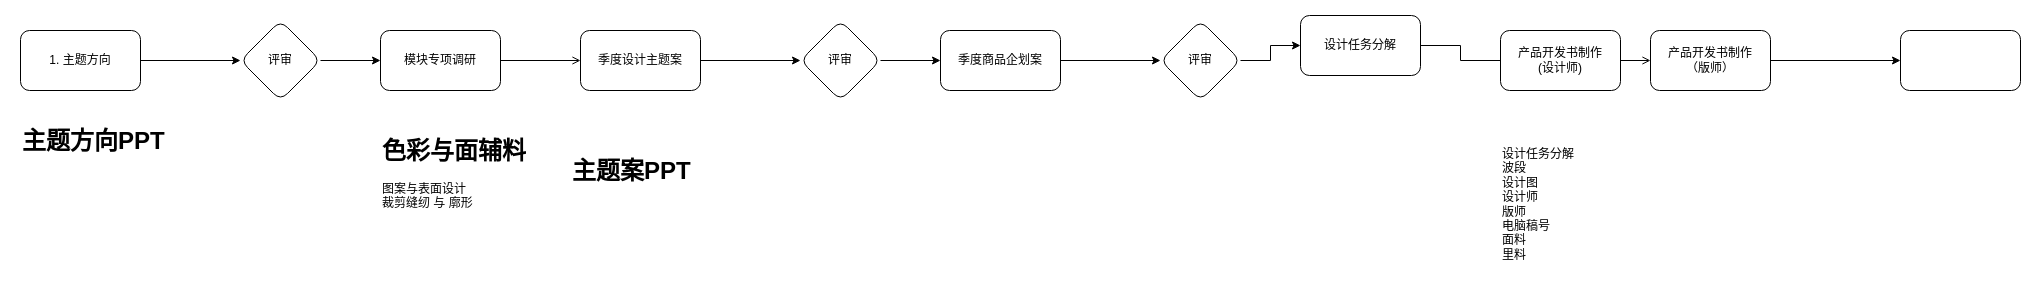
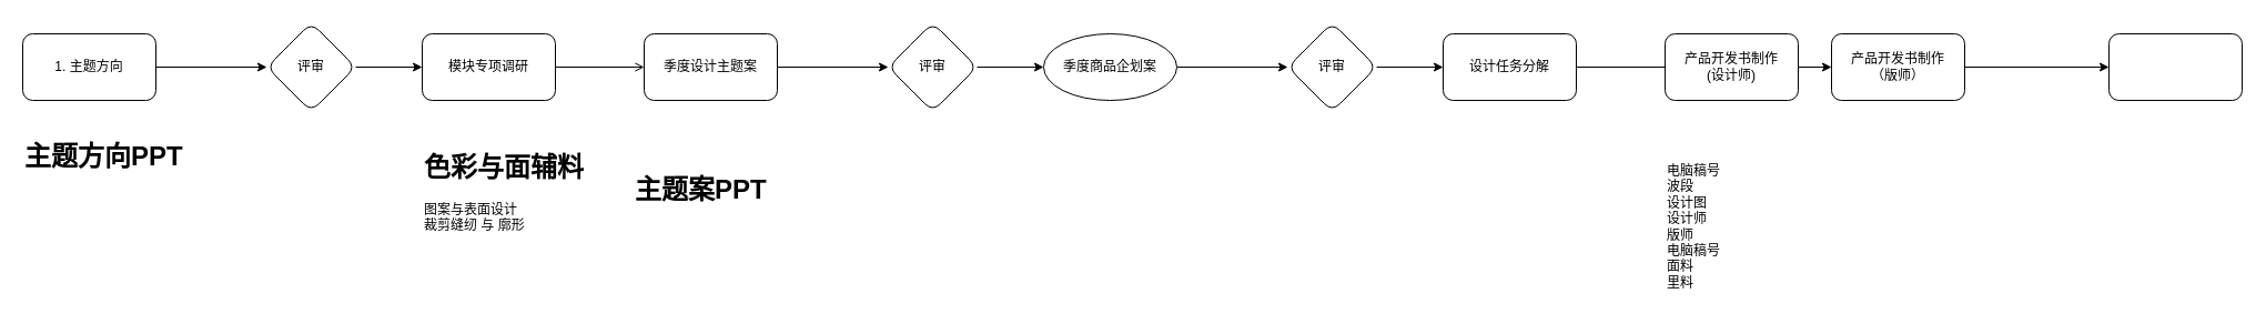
  <mxCell id="0" />
  <mxCell id="1" parent="0" />
  <mxCell id="2" value="" style="edgeStyle=orthogonalEdgeStyle;rounded=0;orthogonalLoop=1;jettySize=auto;html=1;" edge="1" parent="1" source="3" target="5"><mxGeometry relative="1" as="geometry" /></mxCell>
  <mxCell id="3" value="1. 主题方向" style="rounded=1;whiteSpace=wrap;html=1;" vertex="1" parent="1"><mxGeometry x="20" y="30" width="120" height="60" as="geometry" /></mxCell>
  <mxCell id="4" value="" style="edgeStyle=orthogonalEdgeStyle;rounded=0;orthogonalLoop=1;jettySize=auto;html=1;" edge="1" parent="1" source="5" target="7"><mxGeometry relative="1" as="geometry" /></mxCell>
  <mxCell id="5" value="评审" style="rhombus;whiteSpace=wrap;html=1;rounded=1;" vertex="1" parent="1"><mxGeometry x="240" y="20" width="80" height="80" as="geometry" /></mxCell>
  <mxCell id="6" value="" style="edgeStyle=orthogonalEdgeStyle;rounded=0;orthogonalLoop=1;jettySize=auto;html=1;endArrow=open;" edge="1" parent="1" source="7" target="9"><mxGeometry relative="1" as="geometry" /></mxCell>
  <mxCell id="7" value="模块专项调研" style="whiteSpace=wrap;html=1;rounded=1;" vertex="1" parent="1"><mxGeometry x="380" y="30" width="120" height="60" as="geometry" /></mxCell>
  <mxCell id="8" value="" style="edgeStyle=orthogonalEdgeStyle;rounded=0;orthogonalLoop=1;jettySize=auto;html=1;" edge="1" parent="1" source="9" target="11"><mxGeometry relative="1" as="geometry" /></mxCell>
  <mxCell id="9" value="季度设计主题案" style="whiteSpace=wrap;html=1;rounded=1;" vertex="1" parent="1"><mxGeometry x="580" y="30" width="120" height="60" as="geometry" /></mxCell>
  <mxCell id="10" value="" style="edgeStyle=orthogonalEdgeStyle;rounded=0;orthogonalLoop=1;jettySize=auto;html=1;" edge="1" parent="1" source="11" target="16"><mxGeometry relative="1" as="geometry" /></mxCell>
  <mxCell id="11" value="评审" style="rhombus;whiteSpace=wrap;html=1;rounded=1;" vertex="1" parent="1"><mxGeometry x="800" y="20" width="80" height="80" as="geometry" /></mxCell>
  <mxCell id="12" value="&lt;h1 style=&quot;margin-top: 0px;&quot;&gt;主题方向PPT&lt;/h1&gt;" style="text;html=1;whiteSpace=wrap;overflow=hidden;rounded=0;" vertex="1" parent="1"><mxGeometry x="20" y="120" width="180" height="120" as="geometry" /></mxCell>
  <mxCell id="13" value="&lt;h1 style=&quot;margin-top: 0px;&quot;&gt;主题案PPT&lt;/h1&gt;" style="text;html=1;whiteSpace=wrap;overflow=hidden;rounded=0;" vertex="1" parent="1"><mxGeometry x="570" y="150" width="180" height="120" as="geometry" /></mxCell>
  <mxCell id="14" value="&lt;h1 style=&quot;margin-top: 0px;&quot;&gt;色彩与面辅料&lt;/h1&gt;&lt;div&gt;图案与表面设计&lt;/div&gt;&lt;div&gt;裁剪缝纫 与 廓形&lt;/div&gt;" style="text;html=1;whiteSpace=wrap;overflow=hidden;rounded=0;align=left;" vertex="1" parent="1"><mxGeometry x="380" y="130" width="180" height="120" as="geometry" /></mxCell>
  <mxCell id="15" value="" style="edgeStyle=orthogonalEdgeStyle;rounded=0;orthogonalLoop=1;jettySize=auto;html=1;" edge="1" parent="1" source="16" target="18"><mxGeometry relative="1" as="geometry" /></mxCell>
- <mxCell id="16" value="季度商品企划案" style="whiteSpace=wrap;html=1;rounded=1;" vertex="1" parent="1"><mxGeometry x="940" y="30" width="120" height="60" as="geometry" /></mxCell>
+ <mxCell id="16" value="季度商品企划案" style="ellipse;whiteSpace=wrap;html=1;" vertex="1" parent="1"><mxGeometry x="940" y="30" width="120" height="60" as="geometry" /></mxCell>
  <mxCell id="17" value="" style="edgeStyle=orthogonalEdgeStyle;rounded=0;orthogonalLoop=1;jettySize=auto;html=1;" edge="1" parent="1" source="18" target="20"><mxGeometry relative="1" as="geometry" /></mxCell>
  <mxCell id="18" value="评审" style="rhombus;whiteSpace=wrap;html=1;rounded=1;" vertex="1" parent="1"><mxGeometry x="1160" y="20" width="80" height="80" as="geometry" /></mxCell>
  <mxCell id="19" value="" style="edgeStyle=orthogonalEdgeStyle;rounded=0;orthogonalLoop=1;jettySize=auto;html=1;endArrow=none;" edge="1" parent="1" source="20" target="22"><mxGeometry relative="1" as="geometry" /></mxCell>
- <mxCell id="20" value="设计任务分解" style="whiteSpace=wrap;html=1;rounded=1;" vertex="1" parent="1"><mxGeometry x="1300" y="15" width="120" height="60" as="geometry" /></mxCell>
- <mxCell id="21" value="" style="edgeStyle=orthogonalEdgeStyle;rounded=0;orthogonalLoop=1;jettySize=auto;html=1;endArrow=open;" edge="1" parent="1" source="22" target="24"><mxGeometry relative="1" as="geometry" /></mxCell>
+ <mxCell id="20" value="设计任务分解" style="whiteSpace=wrap;html=1;rounded=1;" vertex="1" parent="1"><mxGeometry x="1300" y="30" width="120" height="60" as="geometry" /></mxCell>
+ <mxCell id="21" value="" style="edgeStyle=orthogonalEdgeStyle;rounded=0;orthogonalLoop=1;jettySize=auto;html=1;" edge="1" parent="1" source="22" target="24"><mxGeometry relative="1" as="geometry" /></mxCell>
  <mxCell id="22" value="产品开发书制作&lt;div&gt;(设计师)&lt;/div&gt;" style="whiteSpace=wrap;html=1;rounded=1;" vertex="1" parent="1"><mxGeometry x="1500" y="30" width="120" height="60" as="geometry" /></mxCell>
  <mxCell id="23" value="" style="edgeStyle=orthogonalEdgeStyle;rounded=0;orthogonalLoop=1;jettySize=auto;html=1;" edge="1" parent="1" source="24" target="26"><mxGeometry relative="1" as="geometry" /></mxCell>
  <mxCell id="24" value="产品开发书制作&lt;div&gt;（版师）&lt;/div&gt;" style="whiteSpace=wrap;html=1;rounded=1;" vertex="1" parent="1"><mxGeometry x="1650" y="30" width="120" height="60" as="geometry" /></mxCell>
- <mxCell id="25" value="设计任务分解&lt;div&gt;波段&lt;/div&gt;&lt;div&gt;设计图&lt;/div&gt;&lt;div&gt;设计师&lt;/div&gt;&lt;div&gt;版师&lt;/div&gt;&lt;div&gt;电脑稿号&lt;/div&gt;&lt;div&gt;面料&lt;/div&gt;&lt;div&gt;里料&lt;/div&gt;" style="text;html=1;whiteSpace=wrap;overflow=hidden;rounded=0;" vertex="1" parent="1"><mxGeometry x="1500" y="140" width="120" height="120" as="geometry" /></mxCell>
+ <mxCell id="25" value="电脑稿号&lt;div&gt;波段&lt;/div&gt;&lt;div&gt;设计图&lt;/div&gt;&lt;div&gt;设计师&lt;/div&gt;&lt;div&gt;版师&lt;/div&gt;&lt;div&gt;电脑稿号&lt;/div&gt;&lt;div&gt;面料&lt;/div&gt;&lt;div&gt;里料&lt;/div&gt;" style="text;html=1;whiteSpace=wrap;overflow=hidden;rounded=0;" vertex="1" parent="1"><mxGeometry x="1500" y="140" width="120" height="120" as="geometry" /></mxCell>
  <mxCell id="26" value="" style="whiteSpace=wrap;html=1;rounded=1;" vertex="1" parent="1"><mxGeometry x="1900" y="30" width="120" height="60" as="geometry" /></mxCell>
